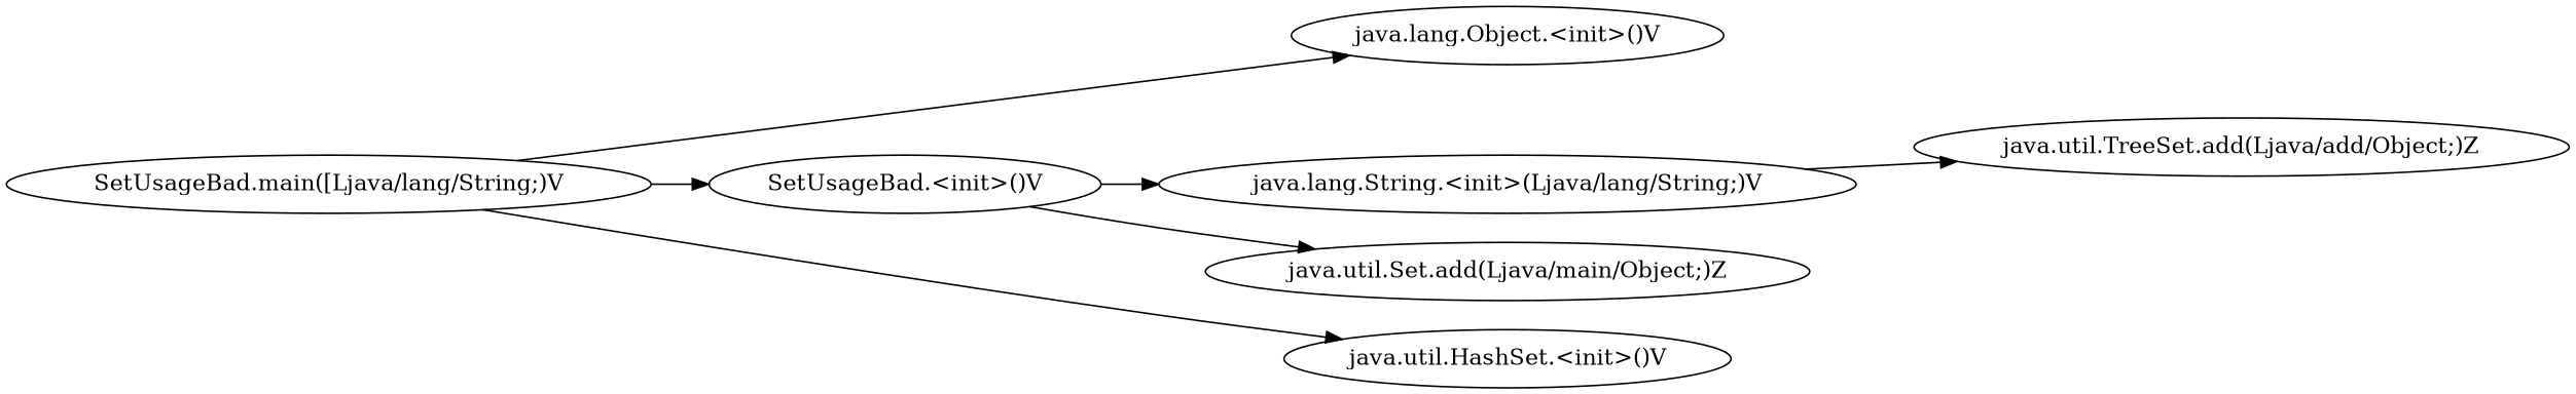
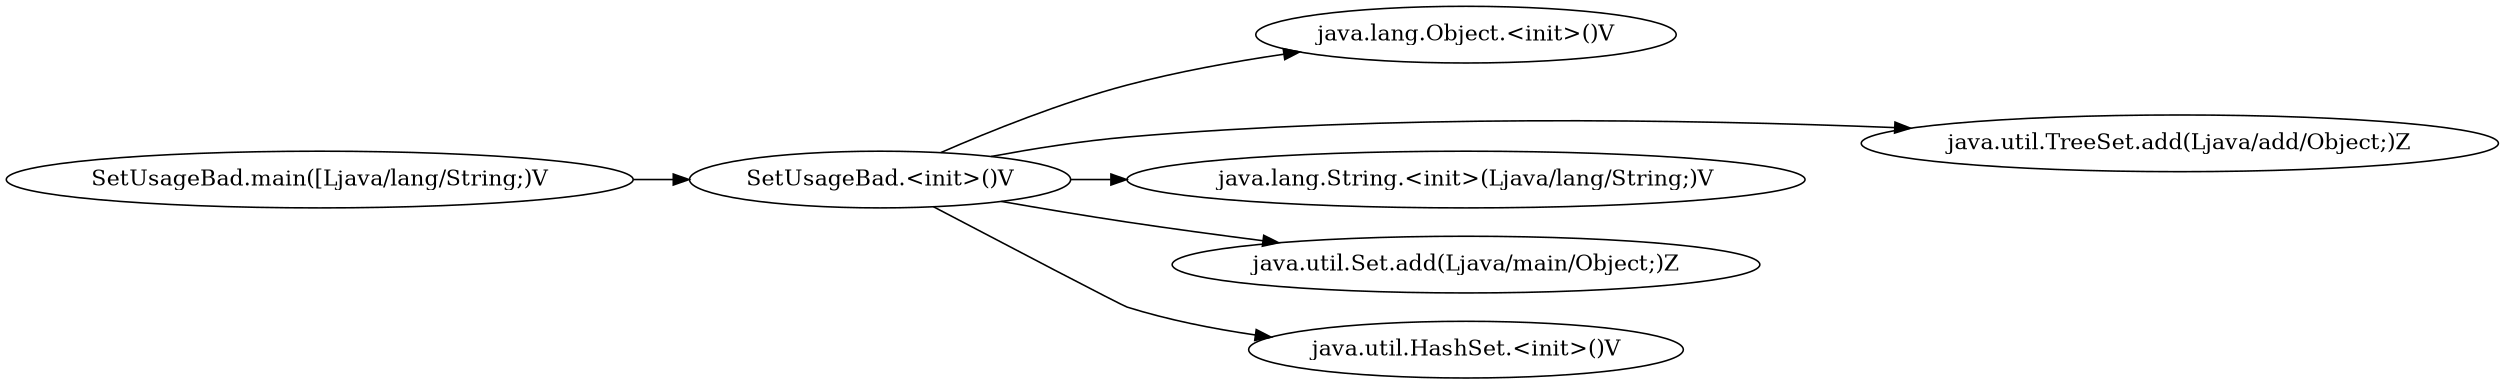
  digraph {
    rankdir=LR
    n1 [label="SetUsageBad.<init>()V"]
    n2 [label="java.lang.Object.<init>()V"]
    n3 [label="java.util.HashSet.<init>()V"]
    n4 [label="java.util.TreeSet.add(Ljava/add/Object;)Z"]
    n5 [label="java.lang.String.<init>(Ljava/lang/String;)V"]
    n6 [label="java.util.Set.add(Ljava/main/Object;)Z"]
    n7 [label="SetUsageBad.main([Ljava/lang/String;)V"]
-   n7 -> n2
-   n7 -> n3
-   n5 -> n4
+   n1 -> n2
+   n1 -> n3
+   n1 -> n4
    n1 -> n5
    n1 -> n6
    n7 -> n1
  }
